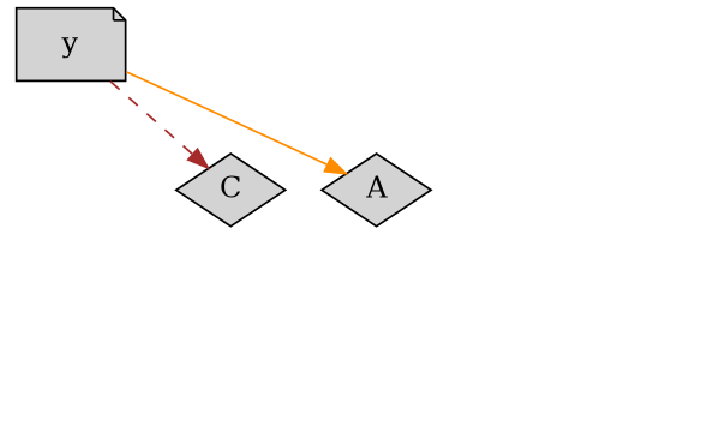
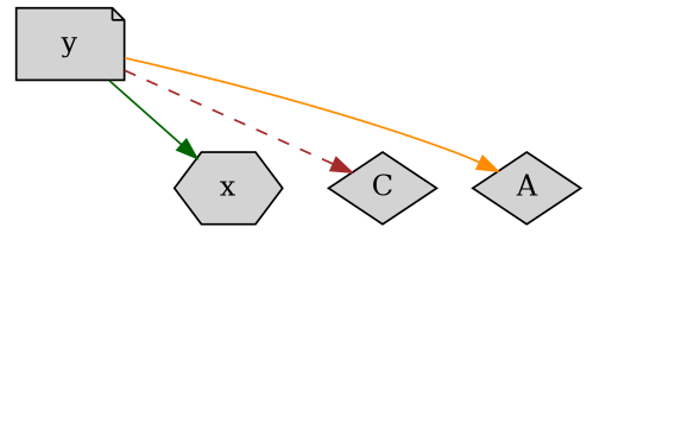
  digraph {
    fontname="DejaVu Serif"
    rankdir=TB
    node [fontname="DejaVu Serif" shape=circle style=invis]
    edge [fontname="DejaVu Serif" style=invis]
    b12 [width=.1]
    c12 [width=.1]
    c34 [width=.1]
    n4 [label=y shape=note style=filled]
+   n5 [label=x shape=hexagon style=filled]
    n6 [label=C shape=diamond style=filled]
    n7 [label=A shape=diamond style=filled]
    c3
    c4
    subgraph sub_1 {
      rank=same
      b12
      c12
      c34
    }
    n4 -> b12 [weight=10]
+   n4 -> n5 [color=darkgreen style=solid]
    n4 -> n6 [color=brown style=dashed]
    n4 -> n7 [color=darkorange style=solid]
+   n5 -> c12 [weight=10]
    n6 -> c34 [weight=10]
    n6 -> c3
    n6 -> c4
  }
